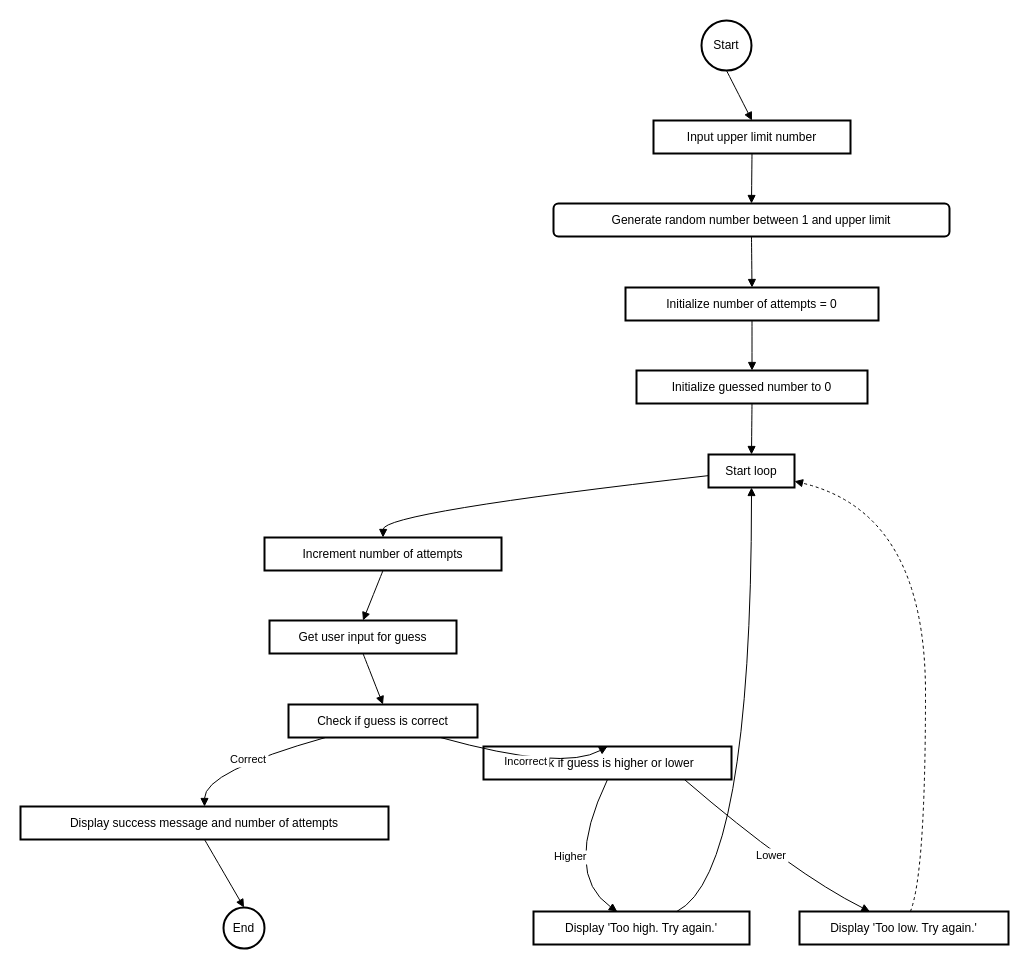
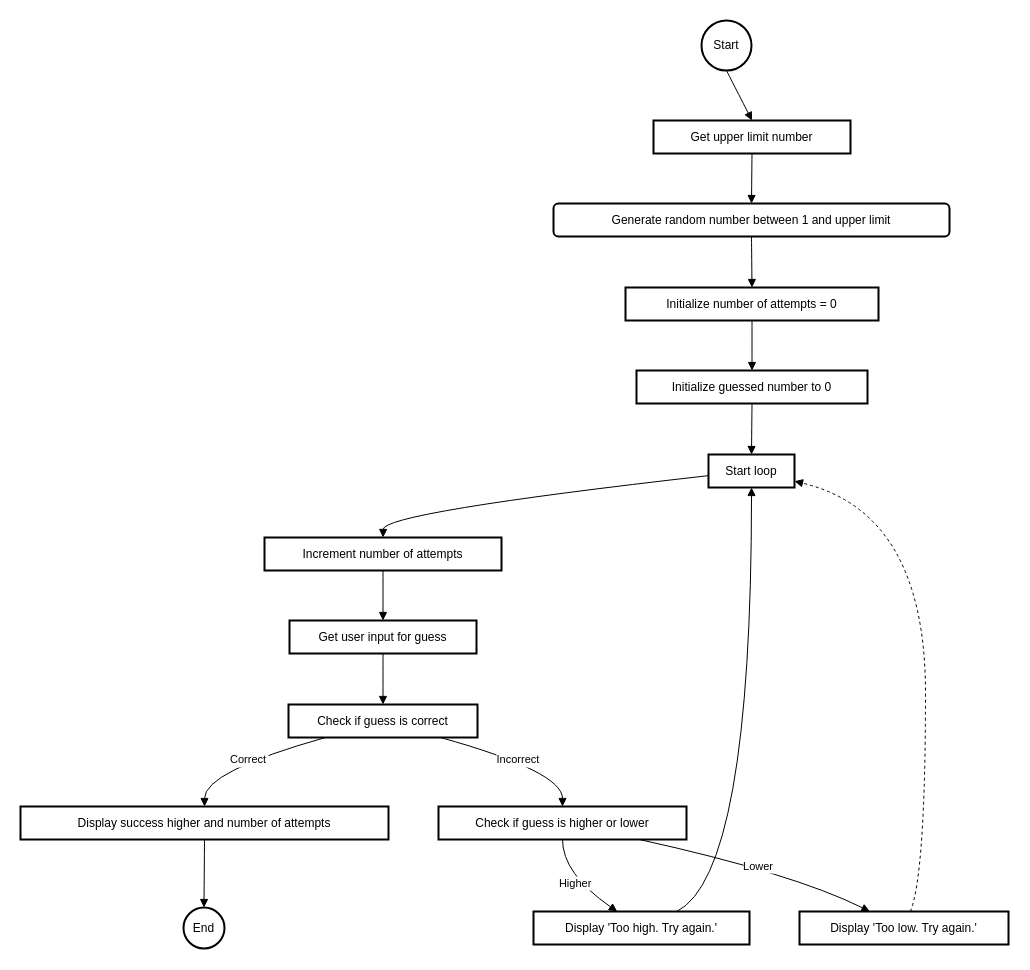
  <mxCell id="0" />
  <mxCell id="1" parent="0" />
  <mxCell id="2" value="Start" style="ellipse;aspect=fixed;strokeWidth=2;whiteSpace=wrap;" vertex="1" parent="1"><mxGeometry x="701" y="20" width="50" height="50" as="geometry" /></mxCell>
- <mxCell id="3" value="Input upper limit number" style="whiteSpace=wrap;strokeWidth=2;" vertex="1" parent="1"><mxGeometry x="653" y="120" width="197" height="33" as="geometry" /></mxCell>
+ <mxCell id="3" value="Get upper limit number" style="whiteSpace=wrap;strokeWidth=2;" vertex="1" parent="1"><mxGeometry x="653" y="120" width="197" height="33" as="geometry" /></mxCell>
  <mxCell id="4" value="Generate random number between 1 and upper limit" style="whiteSpace=wrap;strokeWidth=2;rounded=1;" vertex="1" parent="1"><mxGeometry x="553" y="203" width="396" height="33" as="geometry" /></mxCell>
  <mxCell id="5" value="Initialize number of attempts = 0" style="whiteSpace=wrap;strokeWidth=2;" vertex="1" parent="1"><mxGeometry x="625" y="287" width="253" height="33" as="geometry" /></mxCell>
  <mxCell id="6" value="Initialize guessed number to 0" style="whiteSpace=wrap;strokeWidth=2;" vertex="1" parent="1"><mxGeometry x="636" y="370" width="231" height="33" as="geometry" /></mxCell>
  <mxCell id="7" value="Start loop" style="whiteSpace=wrap;strokeWidth=2;" vertex="1" parent="1"><mxGeometry x="708" y="454" width="86" height="33" as="geometry" /></mxCell>
  <mxCell id="8" value="Increment number of attempts" style="whiteSpace=wrap;strokeWidth=2;" vertex="1" parent="1"><mxGeometry x="264" y="537" width="237" height="33" as="geometry" /></mxCell>
- <mxCell id="9" value="Get user input for guess" style="whiteSpace=wrap;strokeWidth=2;" vertex="1" parent="1"><mxGeometry x="269" y="620" width="187" height="33" as="geometry" /></mxCell>
+ <mxCell id="9" value="Get user input for guess" style="whiteSpace=wrap;strokeWidth=2;" vertex="1" parent="1"><mxGeometry x="289" y="620" width="187" height="33" as="geometry" /></mxCell>
  <mxCell id="10" value="Check if guess is correct" style="whiteSpace=wrap;strokeWidth=2;" vertex="1" parent="1"><mxGeometry x="288" y="704" width="189" height="33" as="geometry" /></mxCell>
- <mxCell id="11" value="Display success message and number of attempts" style="whiteSpace=wrap;strokeWidth=2;" vertex="1" parent="1"><mxGeometry y="806" width="368" height="33" as="geometry" x="20" /></mxCell>
- <mxCell id="12" value="End" style="ellipse;aspect=fixed;strokeWidth=2;whiteSpace=wrap;" vertex="1" parent="1"><mxGeometry x="223" y="907" width="41" height="41" as="geometry" /></mxCell>
- <mxCell id="13" value="Check if guess is higher or lower" style="whiteSpace=wrap;strokeWidth=2;" vertex="1" parent="1"><mxGeometry x="483" y="746" width="248" height="33" as="geometry" /></mxCell>
+ <mxCell id="11" value="Display success higher and number of attempts" style="whiteSpace=wrap;strokeWidth=2;" vertex="1" parent="1"><mxGeometry y="806" width="368" height="33" as="geometry" x="20" /></mxCell>
+ <mxCell id="12" value="End" style="ellipse;aspect=fixed;strokeWidth=2;whiteSpace=wrap;" vertex="1" parent="1"><mxGeometry x="183" y="907" width="41" height="41" as="geometry" /></mxCell>
+ <mxCell id="13" value="Check if guess is higher or lower" style="whiteSpace=wrap;strokeWidth=2;" vertex="1" parent="1"><mxGeometry x="438" y="806" width="248" height="33" as="geometry" /></mxCell>
  <mxCell id="14" value="Display 'Too high. Try again.'" style="whiteSpace=wrap;strokeWidth=2;" vertex="1" parent="1"><mxGeometry x="533" y="911" width="216" height="33" as="geometry" /></mxCell>
  <mxCell id="15" value="Display 'Too low. Try again.'" style="whiteSpace=wrap;strokeWidth=2;" vertex="1" parent="1"><mxGeometry x="799" y="911" width="209" height="33" as="geometry" /></mxCell>
  <mxCell id="16" value="" style="curved=1;startArrow=none;endArrow=block;exitX=0.5;exitY=1;entryX=0.5;entryY=0;" edge="1" parent="1" source="2" target="3"><mxGeometry relative="1" as="geometry"><Array as="points" /></mxGeometry></mxCell>
  <mxCell id="17" value="" style="curved=1;startArrow=none;endArrow=block;exitX=0.5;exitY=1.01;entryX=0.5;entryY=0.01;" edge="1" parent="1" source="3" target="4"><mxGeometry relative="1" as="geometry"><Array as="points" /></mxGeometry></mxCell>
  <mxCell id="18" value="" style="curved=1;startArrow=none;endArrow=block;exitX=0.5;exitY=1.03;entryX=0.5;entryY=0;" edge="1" parent="1" source="4" target="5"><mxGeometry relative="1" as="geometry"><Array as="points" /></mxGeometry></mxCell>
  <mxCell id="19" value="" style="curved=1;startArrow=none;endArrow=block;exitX=0.5;exitY=1.01;entryX=0.5;entryY=0.01;" edge="1" parent="1" source="5" target="6"><mxGeometry relative="1" as="geometry"><Array as="points" /></mxGeometry></mxCell>
  <mxCell id="20" value="" style="curved=1;startArrow=none;endArrow=block;exitX=0.5;exitY=1.02;entryX=0.5;entryY=-0.01;" edge="1" parent="1" source="6" target="7"><mxGeometry relative="1" as="geometry"><Array as="points" /></mxGeometry></mxCell>
  <mxCell id="21" value="" style="curved=1;startArrow=none;endArrow=block;exitX=0;exitY=0.64;entryX=0.5;entryY=0;" edge="1" parent="1" source="7" target="8"><mxGeometry relative="1" as="geometry"><Array as="points"><mxPoint x="383" y="512" /></Array></mxGeometry></mxCell>
  <mxCell id="22" value="" style="curved=1;startArrow=none;endArrow=block;exitX=0.5;exitY=1.01;entryX=0.5;entryY=0.01;" edge="1" parent="1" source="8" target="9"><mxGeometry relative="1" as="geometry"><Array as="points" /></mxGeometry></mxCell>
  <mxCell id="23" value="" style="curved=1;startArrow=none;endArrow=block;exitX=0.5;exitY=1.03;entryX=0.5;entryY=0;" edge="1" parent="1" source="9" target="10"><mxGeometry relative="1" as="geometry"><Array as="points" /></mxGeometry></mxCell>
  <mxCell id="24" value="Correct" style="curved=1;startArrow=none;endArrow=block;exitX=0.19;exitY=1.01;entryX=0.5;entryY=-0.01;" edge="1" parent="1" source="10" target="11"><mxGeometry relative="1" as="geometry"><Array as="points"><mxPoint x="204" y="771" /></Array></mxGeometry></mxCell>
  <mxCell id="25" value="" style="curved=1;startArrow=none;endArrow=block;exitX=0.5;exitY=1;entryX=0.51;entryY=0.01;" edge="1" parent="1" source="11" target="12"><mxGeometry relative="1" as="geometry"><Array as="points" /></mxGeometry></mxCell>
  <mxCell id="26" value="Incorrect" style="curved=1;startArrow=none;endArrow=block;exitX=0.81;exitY=1.01;entryX=0.5;entryY=-0.01;" edge="1" parent="1" source="10" target="13"><mxGeometry relative="1" as="geometry"><Array as="points"><mxPoint x="562" y="771" /></Array></mxGeometry></mxCell>
  <mxCell id="27" value="Higher" style="curved=1;startArrow=none;endArrow=block;exitX=0.5;exitY=1;entryX=0.39;entryY=0.01;" edge="1" parent="1" source="13" target="14"><mxGeometry relative="1" as="geometry"><Array as="points"><mxPoint x="562" y="873" /></Array></mxGeometry></mxCell>
  <mxCell id="28" value="" style="curved=1;startArrow=none;endArrow=block;exitX=0.66;exitY=0.01;entryX=0.5;entryY=1;" edge="1" parent="1" source="14" target="7"><mxGeometry relative="1" as="geometry"><Array as="points"><mxPoint x="751" y="873" /></Array></mxGeometry></mxCell>
  <mxCell id="29" value="Lower" style="curved=1;startArrow=none;endArrow=block;exitX=0.81;exitY=1;entryX=0.34;entryY=0.01;" edge="1" parent="1" source="13" target="15"><mxGeometry relative="1" as="geometry"><Array as="points"><mxPoint x="793" y="873" /></Array></mxGeometry></mxCell>
  <mxCell id="30" value="" style="curved=1;startArrow=none;endArrow=block;exitX=0.53;exitY=0.01;entryX=1;entryY=0.81;dashed=1;" edge="1" parent="1" source="15" target="7"><mxGeometry relative="1" as="geometry"><Array as="points"><mxPoint x="925" y="873" /><mxPoint x="925" y="512" /></Array></mxGeometry></mxCell>
